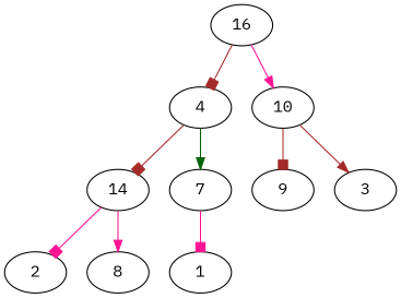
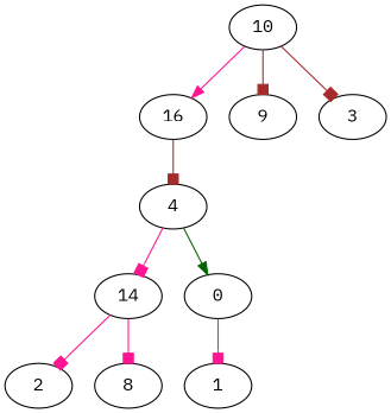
  digraph {
    fontname="IBM Plex Mono"
    node [fontname="IBM Plex Mono"]
    edge [arrowhead=box color=deeppink fontname="IBM Plex Mono"]
    16
    4
    10
    14
-   7
+   7 [label=0]
    9
    3
    2
    8
    1
    16 -> 4 [color=brown]
-   16 -> 10 [arrowhead=normal]
-   4 -> 14 [color=brown]
+   10 -> 16 [arrowhead=normal]
+   4 -> 14
    4 -> 7 [arrowhead=normal color=darkgreen]
    10 -> 9 [color=brown]
-   10 -> 3 [arrowhead=normal color=brown]
+   10 -> 3 [color=brown]
    14 -> 2
-   14 -> 8 [arrowhead=normal]
+   14 -> 8
    7 -> 1
  }
